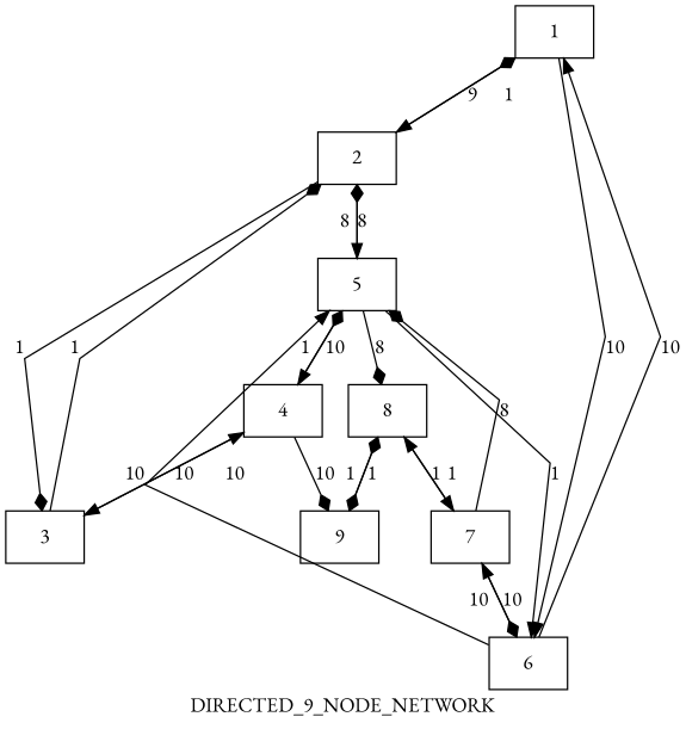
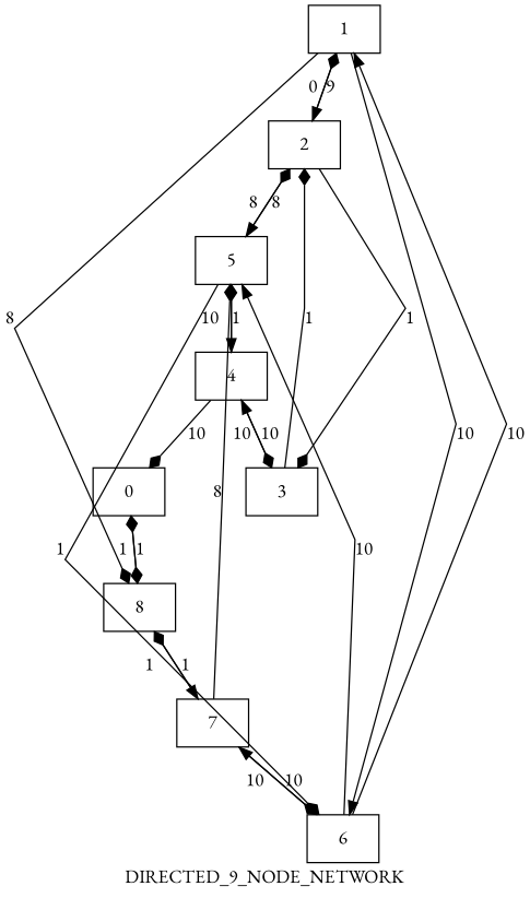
  digraph {
    fontname="EB Garamond"
    label=DIRECTED_9_NODE_NETWORK
    splines=false
    node [fontname="EB Garamond" shape=box]
    edge [arrowhead=diamond bandwidth=20 delay=2 fontname="EB Garamond" latency=3 throughput=16]
    1
    2
    6
    3
    5
    7
    4
    8
-   9
+   9 [label=0]
    1 -> 2 [arrowhead=normal bandwidth=10 delay=3 label=9 latency=4]
    1 -> 6 [arrowhead=normal bandwidth=10 delay=3 label=10 latency=4]
-   2 -> 1 [label=1 throughput=12]
+   2 -> 1 [label=0 throughput=12]
    2 -> 3 [label=1 throughput=12]
    2 -> 5 [arrowhead=normal delay=4 label=8 latency=2 throughput=10]
    6 -> 1 [arrowhead=normal delay=1 label=10 throughput=17]
    6 -> 5 [arrowhead=normal delay=1 label=10 throughput=17]
    6 -> 7 [arrowhead=normal bandwidth=10 delay=5 label=10 latency=10 throughput=20]
    3 -> 2 [delay=4 label=1 latency=2 throughput=10]
    3 -> 4 [arrowhead=normal delay=1 label=10 latency=5 throughput=9]
    5 -> 2 [delay=3 label=8 latency=8 throughput=14]
-   5 -> 6 [arrowhead=normal label=1 latency=9]
+   5 -> 6 [label=1 latency=9]
    5 -> 4 [arrowhead=normal delay=3 label=10 latency=8 throughput=14]
-   5 -> 8 [label=8 latency=9]
+   1 -> 8 [label=8 latency=9]
    7 -> 6 [bandwidth=10 delay=5 label=10 latency=10 throughput=20]
    7 -> 5 [delay=4 label=8 throughput=30]
-   7 -> 8 [arrowhead=normal delay=4 label=1 throughput=30]
-   4 -> 3 [arrowhead=normal delay=1 label=10 latency=5 throughput=9]
+   7 -> 8 [delay=4 label=1 throughput=30]
+   4 -> 3 [delay=1 label=10 latency=5 throughput=9]
    4 -> 5 [label=1 latency=6 throughput=11]
    4 -> 9 [label=10 latency=6 throughput=11]
    8 -> 7 [arrowhead=normal label=1 latency=1 throughput=15]
    8 -> 9 [label=1 latency=1 throughput=15]
    9 -> 8 [delay=3 label=1 latency=2 throughput=15]
  }
